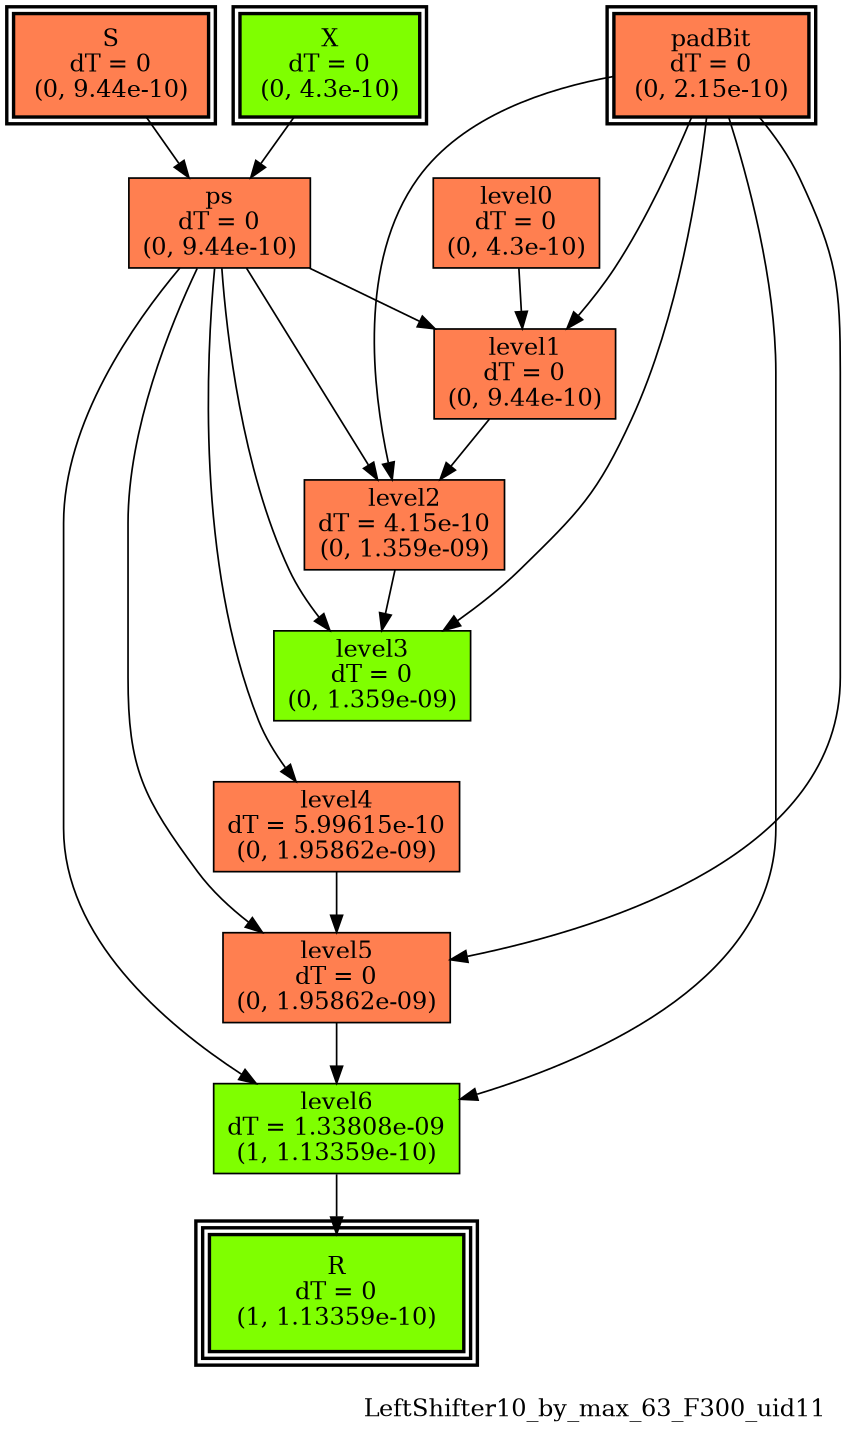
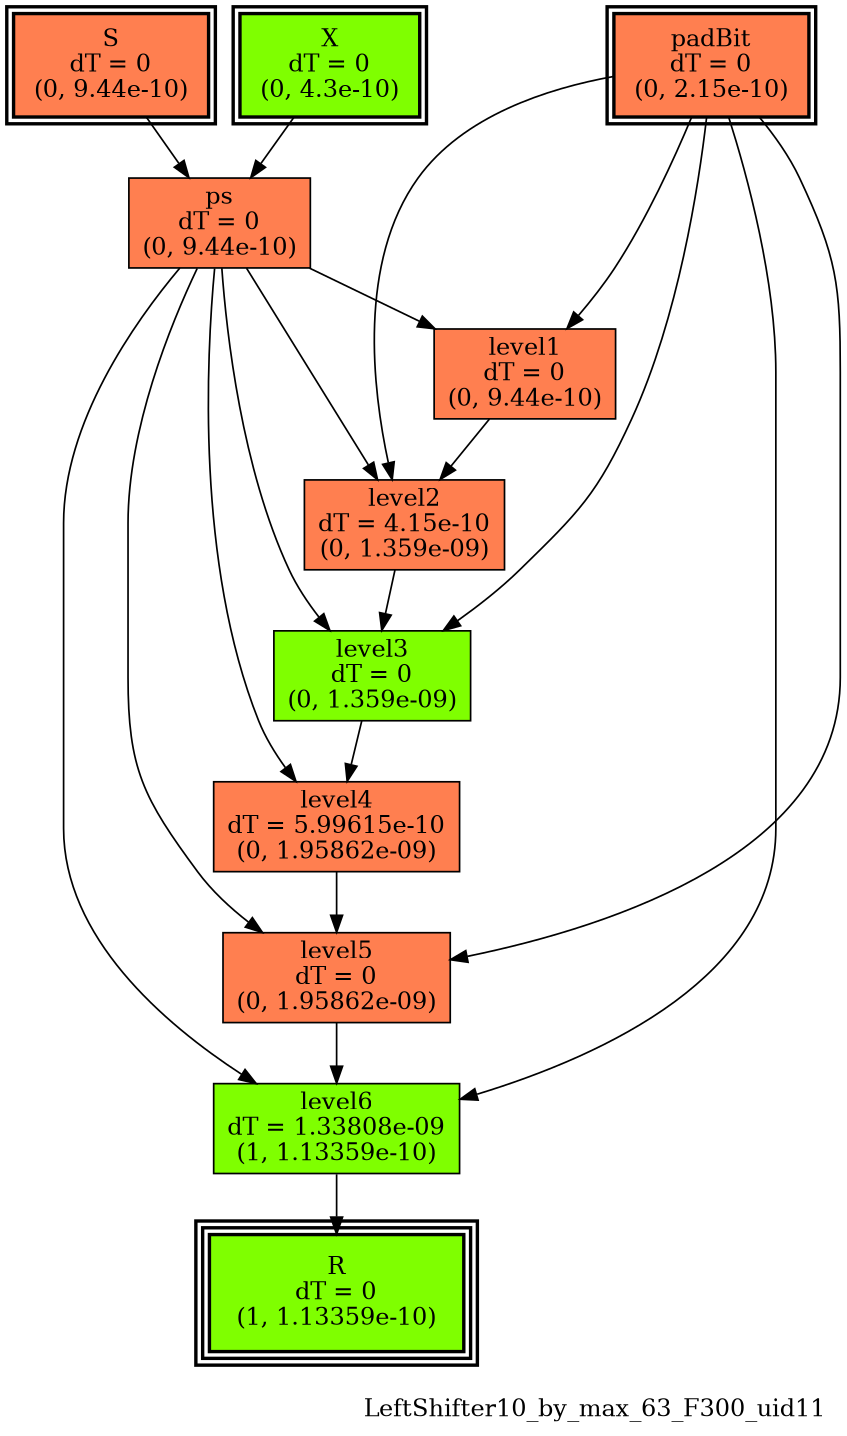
  digraph {
    label=LeftShifter10_by_max_63_F300_uid11
    labeljust=right
    labelloc=bottom
    nodesep=0.25
    ranksep=0.5
    node [color=black fillcolor=coral peripheries=1 shape=box style=filled]
    edge [arrowhead=normal arrowsize=1.0 arrowtail=normal color=black dir=forward]
    n1 [fillcolor=chartreuse label="X\ndT = 0\n(0, 4.3e-10)" peripheries=2 style="bold, filled"]
    n2 [label="S\ndT = 0\n(0, 9.44e-10)" peripheries=2 style="bold, filled"]
    n3 [label="padBit\ndT = 0\n(0, 2.15e-10)" peripheries=2 style="bold, filled"]
    n4 [fillcolor=chartreuse label="R\ndT = 0\n(1, 1.13359e-10)" peripheries=3 style="bold, filled"]
    n5 [label="ps\ndT = 0\n(0, 9.44e-10)"]
    n6 [label="level1\ndT = 0\n(0, 9.44e-10)"]
    n7 [label="level2\ndT = 4.15e-10\n(0, 1.359e-09)"]
    n8 [fillcolor=chartreuse label="level3\ndT = 0\n(0, 1.359e-09)"]
    n9 [label="level5\ndT = 0\n(0, 1.95862e-09)"]
    n10 [fillcolor=chartreuse label="level6\ndT = 1.33808e-09\n(1, 1.13359e-10)"]
-   n11 [label="level0\ndT = 0\n(0, 4.3e-10)"]
    n12 [label="level4\ndT = 5.99615e-10\n(0, 1.95862e-09)"]
    subgraph sub_1 {
      rank=same
      n1
      n2
      n3
    }
    subgraph sub_2 {
      rank=same
      n4
    }
    n1 -> n5
    n2 -> n5
    n3 -> n6
    n3 -> n7
    n3 -> n8
    n3 -> n9
    n3 -> n10
    n5 -> n6
    n5 -> n7
    n5 -> n8
    n5 -> n9
    n5 -> n10
    n5 -> n12
    n6 -> n7
    n7 -> n8
+   n8 -> n12
    n9 -> n10
    n10 -> n4
-   n11 -> n6
    n12 -> n9
  }
